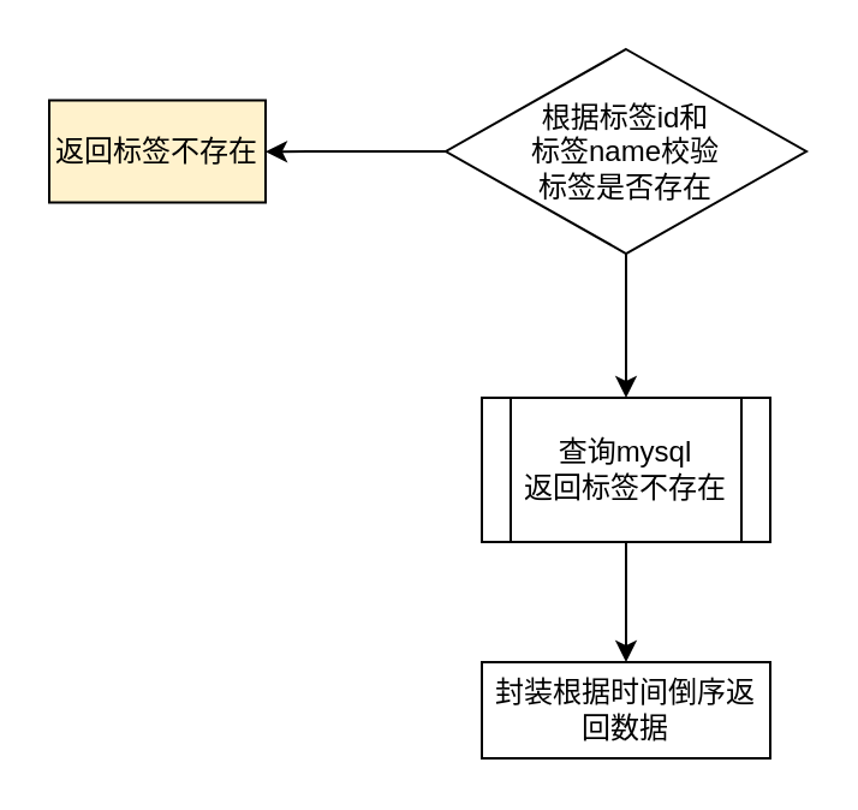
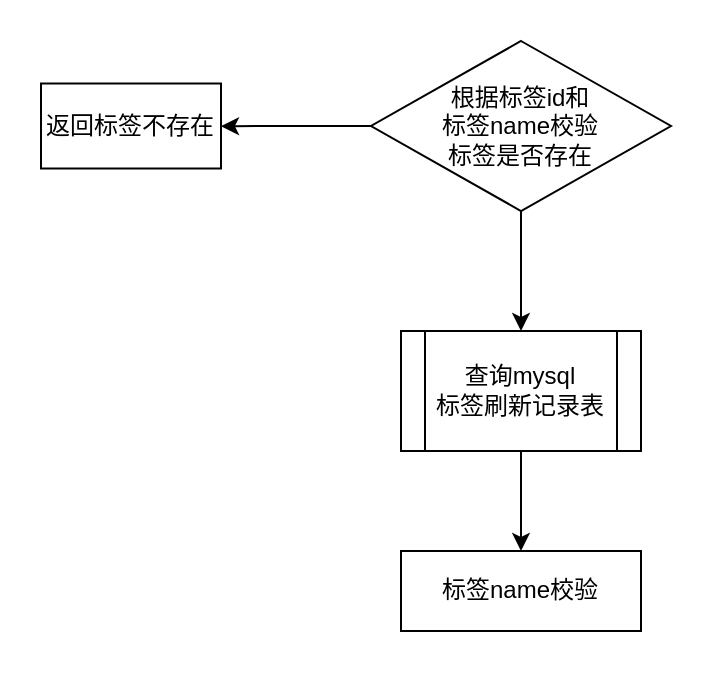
  <mxCell id="0" />
  <mxCell id="1" parent="0" />
  <mxCell id="2" value="" style="edgeStyle=orthogonalEdgeStyle;rounded=0;orthogonalLoop=1;jettySize=auto;html=1;" parent="1" source="4" target="5" edge="1"><mxGeometry relative="1" as="geometry" /></mxCell>
  <mxCell id="3" value="" style="edgeStyle=orthogonalEdgeStyle;rounded=0;orthogonalLoop=1;jettySize=auto;html=1;" parent="1" source="4" target="7" edge="1"><mxGeometry relative="1" as="geometry" /></mxCell>
  <mxCell id="4" value="根据标签id和&lt;div&gt;标签name校验&lt;/div&gt;&lt;div&gt;标签是否存在&lt;/div&gt;" style="rhombus;whiteSpace=wrap;html=1;" parent="1" vertex="1"><mxGeometry x="185" y="20" width="150" height="85" as="geometry" /></mxCell>
- <mxCell id="5" value="返回标签不存在" style="whiteSpace=wrap;html=1;fillColor=#fff2cc;" parent="1" vertex="1"><mxGeometry x="20" y="41.25" width="90" height="42.5" as="geometry" /></mxCell>
+ <mxCell id="5" value="返回标签不存在" style="whiteSpace=wrap;html=1;" parent="1" vertex="1"><mxGeometry x="20" y="41.25" width="90" height="42.5" as="geometry" /></mxCell>
  <mxCell id="6" value="" style="edgeStyle=orthogonalEdgeStyle;rounded=0;orthogonalLoop=1;jettySize=auto;html=1;" parent="1" source="7" target="8" edge="1"><mxGeometry relative="1" as="geometry" /></mxCell>
- <mxCell id="7" value="查询mysql&lt;div&gt;返回标签不存在&lt;/div&gt;" style="shape=process;whiteSpace=wrap;html=1;backgroundOutline=1;" parent="1" vertex="1"><mxGeometry x="200" y="165" width="120" height="60" as="geometry" /></mxCell>
- <mxCell id="8" value="封装根据时间倒序返回数据" style="whiteSpace=wrap;html=1;" parent="1" vertex="1"><mxGeometry x="200" y="275" width="120" height="40" as="geometry" /></mxCell>
+ <mxCell id="7" value="查询mysql&lt;div&gt;标签刷新记录表&lt;/div&gt;" style="shape=process;whiteSpace=wrap;html=1;backgroundOutline=1;" parent="1" vertex="1"><mxGeometry x="200" y="165" width="120" height="60" as="geometry" /></mxCell>
+ <mxCell id="8" value="标签name校验" style="whiteSpace=wrap;html=1;" parent="1" vertex="1"><mxGeometry x="200" y="275" width="120" height="40" as="geometry" /></mxCell>
